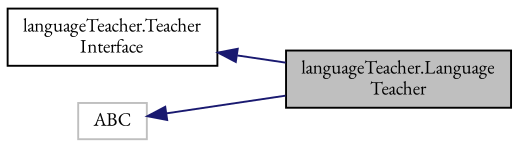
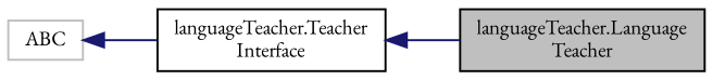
  digraph {
    fontname="EB Garamond"
    rankdir=LR
    node [color=black fillcolor=white fontname="EB Garamond" fontsize=10 shape=record style=filled]
    edge [color=midnightblue dir=back fontname="EB Garamond" fontsize=10 labelfontname=Helvetica labelfontsize=10 style=solid]
    n1 [fillcolor=grey75 fontcolor=black height=0.2 label="languageTeacher.Language\lTeacher" width=0.4]
    n2 [height=0.2 label="languageTeacher.Teacher\lInterface" width=0.4]
    n3 [color=grey75 height=0.2 label=ABC width=0.4]
    n2 -> n1
-   n3 -> n1
+   n3 -> n2
  }
